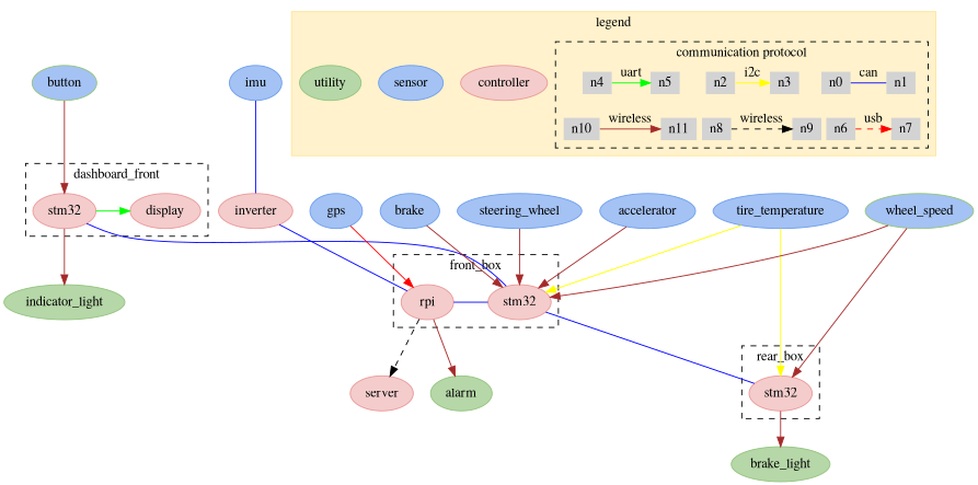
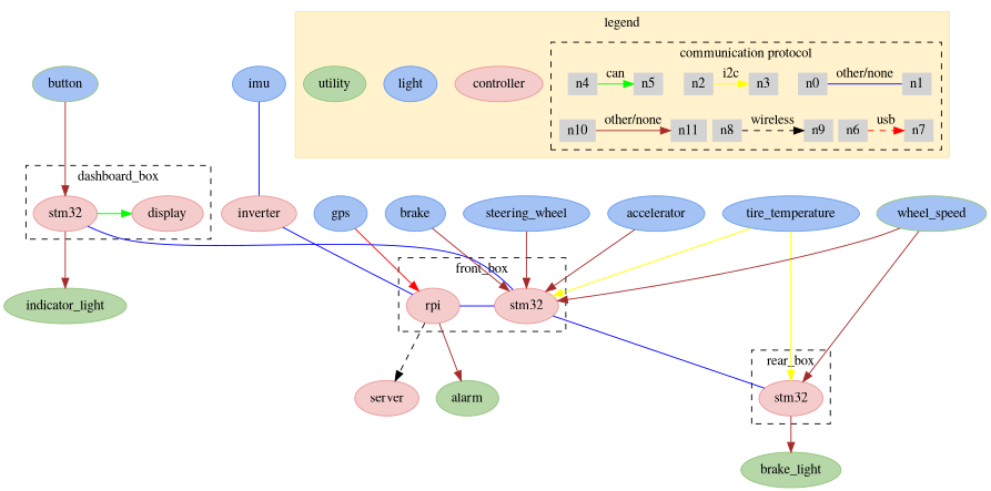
  digraph {
    fontname=Times
    node [fontname=Times shape=ellipse style=filled]
    edge [arrowhead=normal color=brown fontname=Times style=solid]
    display [color="#ea9999" fillcolor="#f4cccc" label=display]
    stm32_dashboard [color="#ea9999" fillcolor="#f4cccc" label=stm32]
    rpi [color="#ea9999" fillcolor="#f4cccc" label=rpi]
    stm32_front [color="#ea9999" fillcolor="#f4cccc" label=stm32]
    stm32_rear [color="#ea9999" fillcolor="#f4cccc" label=stm32]
    inverter [color="#ea9999" fillcolor="#f4cccc" label=inverter]
    server [color="#ea9999" fillcolor="#f4cccc" label=server]
    accelerator [color="#6d9eeb" fillcolor="#a4c2f4" label=accelerator]
    brake [color="#6d9eeb" fillcolor="#a4c2f4" label=brake]
    button [color="#93c47d" fillcolor="#a4c2f4" label=button]
    gps [color="#6d9eeb" fillcolor="#a4c2f4" label=gps]
    imu [color="#6d9eeb" fillcolor="#a4c2f4" label=imu]
    steering_wheel [color="#6d9eeb" fillcolor="#a4c2f4" label=steering_wheel]
    tire_temperature [color="#6d9eeb" fillcolor="#a4c2f4" label=tire_temperature]
    wheel_speed [color="#93c47d" fillcolor="#a4c2f4" label=wheel_speed]
    alarm [color="#93c47d" fillcolor="#b6d7a8" label=alarm]
    brake_light [color="#93c47d" fillcolor="#b6d7a8" label=brake_light]
    indicator_light [color="#93c47d" fillcolor="#b6d7a8" label=indicator_light]
    n0 [height=.0 shape=none width=.0]
    n1 [height=.0 shape=none width=.0]
    n2 [height=.0 shape=none width=.0]
    n3 [height=.0 shape=none width=.0]
    n4 [height=.0 shape=none width=.0]
    n5 [height=.0 shape=none width=.0]
    n6 [height=.0 shape=none width=.0]
    n7 [height=.0 shape=none width=.0]
    n8 [height=.0 shape=none width=.0]
    n9 [height=.0 shape=none width=.0]
    n10 [height=.0 shape=none width=.0]
    n11 [height=.0 shape=none width=.0]
    controller [color="#ea9999" fillcolor="#f4cccc" lable=controller]
-   sensor [color="#6d9eeb" fillcolor="#a4c2f4" label=sensor]
+   sensor [color="#6d9eeb" fillcolor="#a4c2f4" label=light]
    utility [color="#93c47d" fillcolor="#b6d7a8" label=utility]
    subgraph sub_1 {
      inverter
      server
      subgraph cluster_2 {
-       label=dashboard_front
+       label=dashboard_box
        style=dashed
        subgraph sub_3 {
          label=dashboard_box
          rank=same
          style=dashed
          display
          stm32_dashboard
        }
      }
      subgraph cluster_4 {
        label=front_box
        style=dashed
        subgraph sub_5 {
          label=front_box
          rank=same
          style=dashed
          rpi
          stm32_front
        }
      }
      subgraph cluster_6 {
        label=rear_box
        style=dashed
        stm32_rear
      }
    }
    subgraph sub_7 {
      accelerator
      brake
      button
      gps
      imu
      steering_wheel
      tire_temperature
      wheel_speed
    }
    subgraph sub_8 {
      alarm
      brake_light
      indicator_light
    }
    subgraph cluster_9 {
      color="#ffe599"
      fillcolor="#fff2cc"
      label=legend
      style=filled
      controller
      sensor
      utility
      subgraph cluster_10 {
        color=black
        fillcolor="#fff2cc"
        label="communication protocol"
        style=dashed
        subgraph sub_11 {
          color=black
          fillcolor="#fff2cc"
          label="communication protocol"
          rank=sink
          style=dashed
          n6
          n7
          n8
          n9
          n10
          n11
        }
        subgraph sub_12 {
          color=black
          fillcolor="#fff2cc"
          label="communication protocol"
          rank=same
          style=dashed
          n0
          n1
          n2
          n3
          n4
          n5
        }
      }
    }
    stm32_dashboard -> display [color=green style=""]
    stm32_dashboard -> stm32_front [arrowhead=none color=blue style=""]
    stm32_dashboard -> indicator_light
    rpi -> stm32_front [arrowhead=none color=blue style=""]
    rpi -> server [color=black style=dashed]
    rpi -> alarm
    stm32_front -> stm32_rear [arrowhead=none color=blue style=""]
    stm32_rear -> brake_light
    inverter -> rpi [arrowhead=none color=blue style=""]
    accelerator -> stm32_front
    brake -> stm32_front
    button -> stm32_dashboard
    gps -> rpi [color=red style=""]
    imu -> inverter [arrowhead=none color=blue style=""]
    steering_wheel -> stm32_front
    tire_temperature -> stm32_front [color=yellow style=""]
    tire_temperature -> stm32_rear [color=yellow style=""]
    wheel_speed -> stm32_front
    wheel_speed -> stm32_rear
-   n0 -> n1 [arrowhead=none color=blue label=can]
+   n0 -> n1 [arrowhead=none color=blue label="other/none"]
    n2 -> n3 [color=yellow label=i2c]
-   n4 -> n5 [color=green label=uart]
+   n4 -> n5 [color=green label=can]
    n6 -> n7 [color=red label=usb style=dashed]
    n8 -> n9 [color=black label=wireless style=dashed]
-   n10 -> n11 [label=wireless]
+   n10 -> n11 [label="other/none"]
  }
